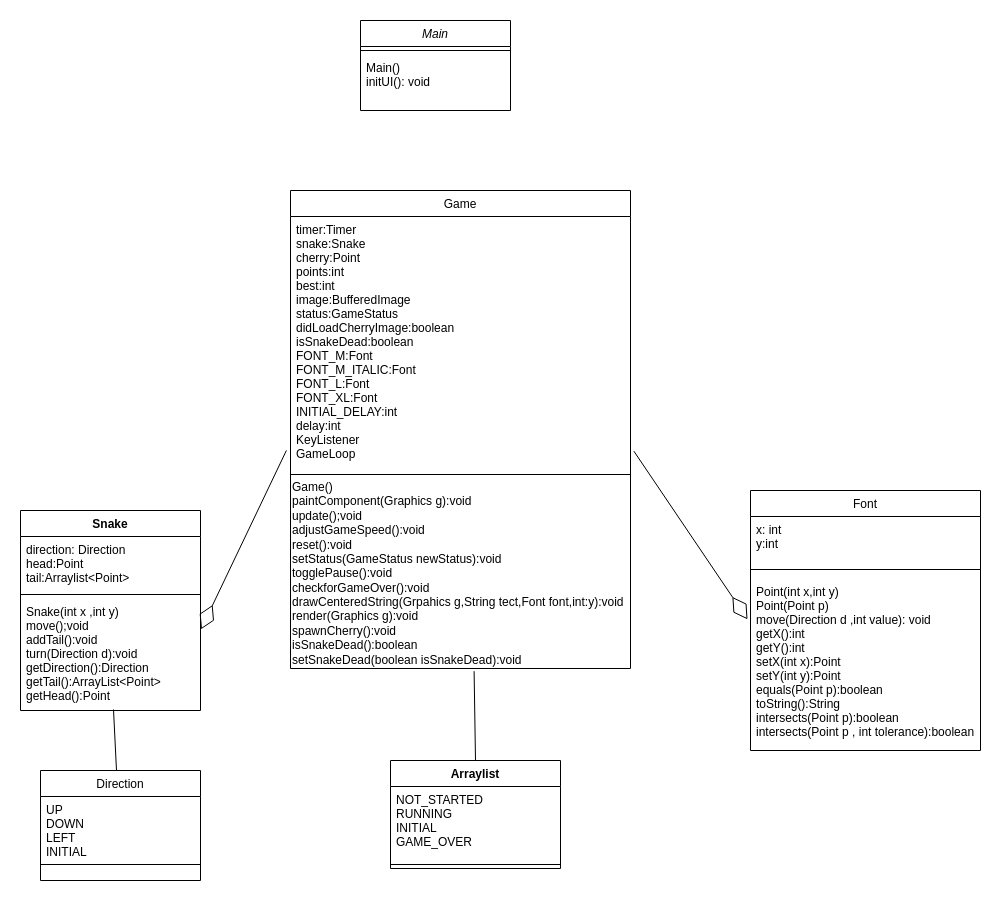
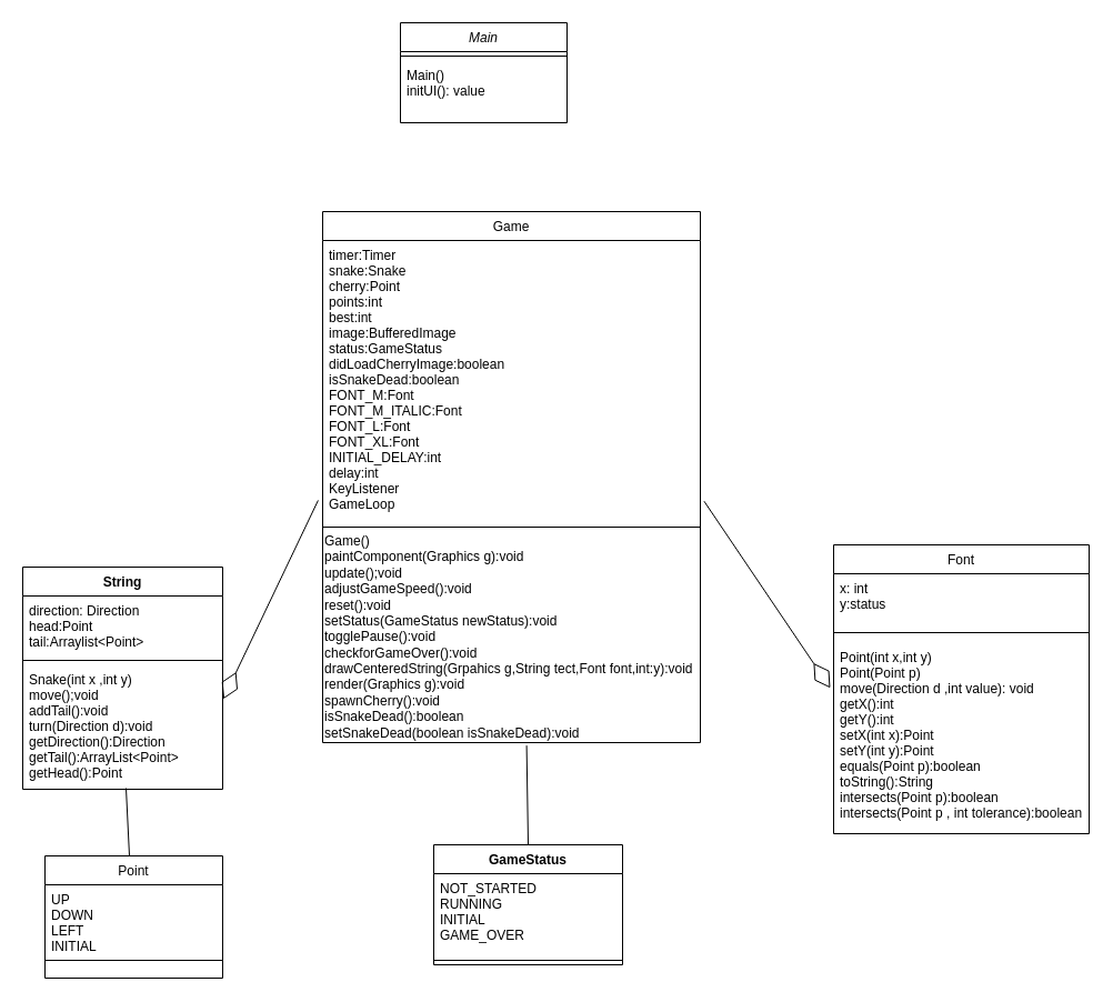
  <mxCell id="0" />
  <mxCell id="1" parent="0" />
  <mxCell id="2" value="Main" style="swimlane;fontStyle=2;align=center;verticalAlign=top;childLayout=stackLayout;horizontal=1;startSize=26;horizontalStack=0;resizeParent=1;resizeLast=0;collapsible=1;marginBottom=0;rounded=0;shadow=0;strokeWidth=1;" parent="1" vertex="1"><mxGeometry x="360" y="20" width="150" height="90" as="geometry"><mxRectangle x="230" y="140" width="160" height="26" as="alternateBounds" /></mxGeometry></mxCell>
  <mxCell id="3" value="" style="line;html=1;strokeWidth=1;align=left;verticalAlign=middle;spacingTop=-1;spacingLeft=3;spacingRight=3;rotatable=0;labelPosition=right;points=[];portConstraint=eastwest;" parent="2" vertex="1"><mxGeometry y="26" width="150" height="8" as="geometry" /></mxCell>
- <mxCell id="4" value="Main()&#10;initUI(): void" style="text;align=left;verticalAlign=top;spacingLeft=4;spacingRight=4;overflow=hidden;rotatable=0;points=[[0,0.5],[1,0.5]];portConstraint=eastwest;" parent="2" vertex="1"><mxGeometry y="34" width="150" height="56" as="geometry" /></mxCell>
- <mxCell id="5" value="Direction" style="swimlane;fontStyle=0;align=center;verticalAlign=top;childLayout=stackLayout;horizontal=1;startSize=26;horizontalStack=0;resizeParent=1;resizeLast=0;collapsible=1;marginBottom=0;rounded=0;shadow=0;strokeWidth=1;" parent="1" vertex="1"><mxGeometry x="40" y="770" width="160" height="110" as="geometry"><mxRectangle x="130" y="380" width="160" height="26" as="alternateBounds" /></mxGeometry></mxCell>
+ <mxCell id="4" value="Main()&#10;initUI(): value" style="text;align=left;verticalAlign=top;spacingLeft=4;spacingRight=4;overflow=hidden;rotatable=0;points=[[0,0.5],[1,0.5]];portConstraint=eastwest;" parent="2" vertex="1"><mxGeometry y="34" width="150" height="56" as="geometry" /></mxCell>
+ <mxCell id="5" value="Point" style="swimlane;fontStyle=0;align=center;verticalAlign=top;childLayout=stackLayout;horizontal=1;startSize=26;horizontalStack=0;resizeParent=1;resizeLast=0;collapsible=1;marginBottom=0;rounded=0;shadow=0;strokeWidth=1;" parent="1" vertex="1"><mxGeometry x="40" y="770" width="160" height="110" as="geometry"><mxRectangle x="130" y="380" width="160" height="26" as="alternateBounds" /></mxGeometry></mxCell>
  <mxCell id="6" value="UP&#10;DOWN &#10;LEFT&#10;INITIAL" style="text;align=left;verticalAlign=top;spacingLeft=4;spacingRight=4;overflow=hidden;rotatable=0;points=[[0,0.5],[1,0.5]];portConstraint=eastwest;" parent="5" vertex="1"><mxGeometry y="26" width="160" height="64" as="geometry" /></mxCell>
  <mxCell id="7" value="" style="line;html=1;strokeWidth=1;align=left;verticalAlign=middle;spacingTop=-1;spacingLeft=3;spacingRight=3;rotatable=0;labelPosition=right;points=[];portConstraint=eastwest;" parent="5" vertex="1"><mxGeometry y="90" width="160" height="8" as="geometry" /></mxCell>
  <mxCell id="8" value="Game" style="swimlane;fontStyle=0;align=center;verticalAlign=top;childLayout=stackLayout;horizontal=1;startSize=26;horizontalStack=0;resizeParent=1;resizeLast=0;collapsible=1;marginBottom=0;rounded=0;shadow=0;strokeWidth=1;" parent="1" vertex="1"><mxGeometry x="290" y="190" width="340" height="478" as="geometry"><mxRectangle x="340" y="380" width="170" height="26" as="alternateBounds" /></mxGeometry></mxCell>
  <mxCell id="9" value="timer:Timer&#10;snake:Snake&#10;cherry:Point&#10;points:int&#10;best:int&#10;image:BufferedImage&#10;status:GameStatus&#10;didLoadCherryImage:boolean&#10;isSnakeDead:boolean&#10;FONT_M:Font&#10;FONT_M_ITALIC:Font&#10;FONT_L:Font&#10;FONT_XL:Font&#10;INITIAL_DELAY:int&#10;delay:int&#10;KeyListener&#10;GameLoop" style="text;align=left;verticalAlign=top;spacingLeft=4;spacingRight=4;overflow=hidden;rotatable=0;points=[[0,0.5],[1,0.5]];portConstraint=eastwest;" parent="8" vertex="1"><mxGeometry y="26" width="340" height="254" as="geometry" /></mxCell>
  <mxCell id="10" value="" style="line;html=1;strokeWidth=1;align=left;verticalAlign=middle;spacingTop=-1;spacingLeft=3;spacingRight=3;rotatable=0;labelPosition=right;points=[];portConstraint=eastwest;" parent="8" vertex="1"><mxGeometry y="280" width="340" height="8" as="geometry" /></mxCell>
  <mxCell id="11" value="Game()&lt;br&gt;&lt;div&gt;&lt;span&gt;paintComponent(Graphics g):void&lt;/span&gt;&lt;/div&gt;&lt;div&gt;&lt;span&gt;update();void&lt;/span&gt;&lt;/div&gt;&lt;div&gt;&lt;span&gt;adjustGameSpeed():void&lt;/span&gt;&lt;/div&gt;&lt;div&gt;&lt;span&gt;reset():void&lt;/span&gt;&lt;/div&gt;&lt;div&gt;&lt;span&gt;setStatus(GameStatus newStatus):void&lt;/span&gt;&lt;/div&gt;&lt;div&gt;&lt;span&gt;togglePause():void&lt;/span&gt;&lt;/div&gt;&lt;div&gt;&lt;span&gt;checkforGameOver():void&lt;/span&gt;&lt;/div&gt;&lt;div&gt;&lt;span&gt;drawCenteredString(Grpahics g,String tect,Font font,int:y):void&lt;/span&gt;&lt;/div&gt;&lt;div&gt;&lt;span&gt;render(Graphics g):void&lt;/span&gt;&lt;/div&gt;&lt;div&gt;&lt;span&gt;spawnCherry():void&lt;/span&gt;&lt;/div&gt;&lt;div&gt;&lt;span&gt;isSnakeDead():boolean&lt;/span&gt;&lt;/div&gt;&lt;div&gt;&lt;span&gt;setSnakeDead(boolean isSnakeDead):void&lt;/span&gt;&lt;/div&gt;" style="text;html=1;align=left;verticalAlign=middle;resizable=0;points=[];autosize=1;" vertex="1" parent="8"><mxGeometry y="288" width="340" height="190" as="geometry" /></mxCell>
  <mxCell id="12" value="Font" style="swimlane;fontStyle=0;align=center;verticalAlign=top;childLayout=stackLayout;horizontal=1;startSize=26;horizontalStack=0;resizeParent=1;resizeLast=0;collapsible=1;marginBottom=0;rounded=0;shadow=0;strokeWidth=1;" parent="1" vertex="1"><mxGeometry x="750" y="490" width="230" height="260" as="geometry"><mxRectangle x="550" y="140" width="160" height="26" as="alternateBounds" /></mxGeometry></mxCell>
- <mxCell id="13" value="x: int&#10;y:int" style="text;align=left;verticalAlign=top;spacingLeft=4;spacingRight=4;overflow=hidden;rotatable=0;points=[[0,0.5],[1,0.5]];portConstraint=eastwest;" parent="12" vertex="1"><mxGeometry y="26" width="230" height="44" as="geometry" /></mxCell>
+ <mxCell id="13" value="x: int&#10;y:status" style="text;align=left;verticalAlign=top;spacingLeft=4;spacingRight=4;overflow=hidden;rotatable=0;points=[[0,0.5],[1,0.5]];portConstraint=eastwest;" parent="12" vertex="1"><mxGeometry y="26" width="230" height="44" as="geometry" /></mxCell>
  <mxCell id="14" value="" style="line;html=1;strokeWidth=1;align=left;verticalAlign=middle;spacingTop=-1;spacingLeft=3;spacingRight=3;rotatable=0;labelPosition=right;points=[];portConstraint=eastwest;" parent="12" vertex="1"><mxGeometry y="70" width="230" height="18" as="geometry" /></mxCell>
  <mxCell id="15" value="Point(int x,int y)&#10;Point(Point p)&#10;move(Direction d ,int value): void&#10;getX():int&#10;getY():int&#10;setX(int x):Point&#10;setY(int y):Point&#10;equals(Point p):boolean&#10;toString():String&#10;intersects(Point p):boolean&#10;intersects(Point p , int tolerance):boolean" style="text;align=left;verticalAlign=top;spacingLeft=4;spacingRight=4;overflow=hidden;rotatable=0;points=[[0,0.5],[1,0.5]];portConstraint=eastwest;" parent="12" vertex="1"><mxGeometry y="88" width="230" height="162" as="geometry" /></mxCell>
- <mxCell id="16" value="Arraylist" style="swimlane;fontStyle=1;align=center;verticalAlign=top;childLayout=stackLayout;horizontal=1;startSize=26;horizontalStack=0;resizeParent=1;resizeParentMax=0;resizeLast=0;collapsible=1;marginBottom=0;" vertex="1" parent="1"><mxGeometry x="390" y="760" width="170" height="108" as="geometry" /></mxCell>
+ <mxCell id="16" value="GameStatus" style="swimlane;fontStyle=1;align=center;verticalAlign=top;childLayout=stackLayout;horizontal=1;startSize=26;horizontalStack=0;resizeParent=1;resizeParentMax=0;resizeLast=0;collapsible=1;marginBottom=0;" vertex="1" parent="1"><mxGeometry x="390" y="760" width="170" height="108" as="geometry" /></mxCell>
  <mxCell id="17" value="NOT_STARTED&#10;RUNNING&#10;INITIAL&#10;GAME_OVER" style="text;strokeColor=none;fillColor=none;align=left;verticalAlign=top;spacingLeft=4;spacingRight=4;overflow=hidden;rotatable=0;points=[[0,0.5],[1,0.5]];portConstraint=eastwest;" vertex="1" parent="16"><mxGeometry y="26" width="170" height="74" as="geometry" /></mxCell>
  <mxCell id="18" value="" style="line;strokeWidth=1;fillColor=none;align=left;verticalAlign=middle;spacingTop=-1;spacingLeft=3;spacingRight=3;rotatable=0;labelPosition=right;points=[];portConstraint=eastwest;" vertex="1" parent="16"><mxGeometry y="100" width="170" height="8" as="geometry" /></mxCell>
- <mxCell id="19" value="Snake" style="swimlane;fontStyle=1;align=center;verticalAlign=top;childLayout=stackLayout;horizontal=1;startSize=26;horizontalStack=0;resizeParent=1;resizeParentMax=0;resizeLast=0;collapsible=1;marginBottom=0;" vertex="1" parent="1"><mxGeometry x="20" y="510" width="180" height="200" as="geometry" /></mxCell>
+ <mxCell id="19" value="String" style="swimlane;fontStyle=1;align=center;verticalAlign=top;childLayout=stackLayout;horizontal=1;startSize=26;horizontalStack=0;resizeParent=1;resizeParentMax=0;resizeLast=0;collapsible=1;marginBottom=0;" vertex="1" parent="1"><mxGeometry x="20" y="510" width="180" height="200" as="geometry" /></mxCell>
  <mxCell id="20" value="direction: Direction&#10;head:Point&#10;tail:Arraylist&lt;Point&gt;" style="text;strokeColor=none;fillColor=none;align=left;verticalAlign=top;spacingLeft=4;spacingRight=4;overflow=hidden;rotatable=0;points=[[0,0.5],[1,0.5]];portConstraint=eastwest;" vertex="1" parent="19"><mxGeometry y="26" width="180" height="54" as="geometry" /></mxCell>
  <mxCell id="21" value="" style="line;strokeWidth=1;fillColor=none;align=left;verticalAlign=middle;spacingTop=-1;spacingLeft=3;spacingRight=3;rotatable=0;labelPosition=right;points=[];portConstraint=eastwest;" vertex="1" parent="19"><mxGeometry y="80" width="180" height="8" as="geometry" /></mxCell>
  <mxCell id="22" value="Snake(int x ,int y)&#10;move();void&#10;addTail():void&#10;turn(Direction d):void&#10;getDirection():Direction&#10;getTail():ArrayList&lt;Point&gt;&#10;getHead():Point" style="text;strokeColor=none;fillColor=none;align=left;verticalAlign=top;spacingLeft=4;spacingRight=4;overflow=hidden;rotatable=0;points=[[0,0.5],[1,0.5]];portConstraint=eastwest;" vertex="1" parent="19"><mxGeometry y="88" width="180" height="112" as="geometry" /></mxCell>
  <mxCell id="23" value="" style="endArrow=diamondThin;endFill=0;endSize=24;html=1;entryX=1.003;entryY=0.275;entryDx=0;entryDy=0;entryPerimeter=0;exitX=-0.012;exitY=0.921;exitDx=0;exitDy=0;exitPerimeter=0;" edge="1" parent="1" source="9" target="22"><mxGeometry width="160" relative="1" as="geometry"><mxPoint x="286" y="460" as="sourcePoint" /><mxPoint x="470" y="330" as="targetPoint" /></mxGeometry></mxCell>
  <mxCell id="24" value="" style="endArrow=diamondThin;endFill=0;endSize=24;html=1;entryX=-0.013;entryY=0.252;entryDx=0;entryDy=0;entryPerimeter=0;exitX=1.01;exitY=0.924;exitDx=0;exitDy=0;exitPerimeter=0;" edge="1" parent="1" source="9" target="15"><mxGeometry width="160" relative="1" as="geometry"><mxPoint x="630" y="460" as="sourcePoint" /><mxPoint x="776" y="460" as="targetPoint" /></mxGeometry></mxCell>
  <mxCell id="25" value="" style="endArrow=none;html=1;" edge="1" parent="1"><mxGeometry width="50" height="50" relative="1" as="geometry"><mxPoint x="116" y="770" as="sourcePoint" /><mxPoint x="113" y="709" as="targetPoint" /></mxGeometry></mxCell>
  <mxCell id="26" value="" style="endArrow=none;html=1;exitX=0.5;exitY=0;exitDx=0;exitDy=0;entryX=0.54;entryY=1.014;entryDx=0;entryDy=0;entryPerimeter=0;" edge="1" parent="1" source="16" target="11"><mxGeometry width="50" height="50" relative="1" as="geometry"><mxPoint x="290" y="700" as="sourcePoint" /><mxPoint x="340" y="650" as="targetPoint" /></mxGeometry></mxCell>
